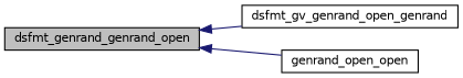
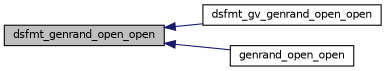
  digraph {
    rankdir=LR
    node [color=black fillcolor=white fontname=Helvetica fontsize=10 shape=record style=filled]
    edge [color=midnightblue dir=back fontname=Helvetica fontsize=10 labelfontname=Helvetica labelfontsize=10 style=solid]
-   n1 [fillcolor=grey75 fontcolor=black height=0.2 label=dsfmt_genrand_genrand_open width=0.4]
-   n2 [height=0.2 label=dsfmt_gv_genrand_open_genrand width=0.4]
+   n1 [fillcolor=grey75 fontcolor=black height=0.2 label=dsfmt_genrand_open_open width=0.4]
+   n2 [height=0.2 label=dsfmt_gv_genrand_open_open width=0.4]
    n3 [height=0.2 label=genrand_open_open width=0.4]
    n1 -> n2
    n1 -> n3
  }
